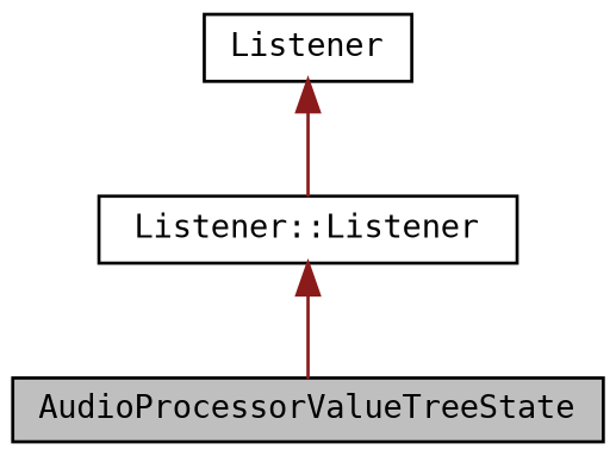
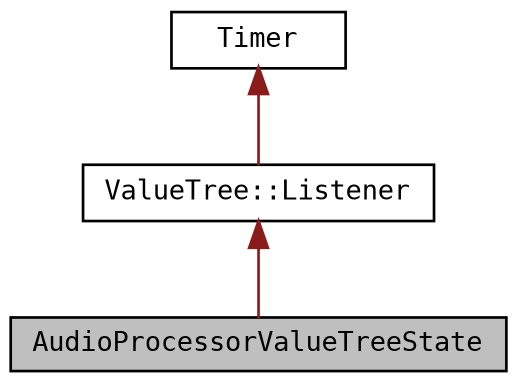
  digraph {
    fontname="DejaVu Sans Mono"
    node [color=black fontname="DejaVu Sans Mono" fontsize=10 shape=record]
    edge [color=firebrick4 dir=back fontname="DejaVu Sans Mono" fontsize=10 labelfontname=Helvetica labelfontsize=10 style=solid]
    n1 [fillcolor=grey75 fontcolor=black height=0.2 label=AudioProcessorValueTreeState style=filled width=0.4]
-   n2 [height=0.2 label=Listener width=0.4]
-   n3 [height=0.2 label="Listener::Listener" width=0.4]
+   n2 [height=0.2 label=Timer width=0.4]
+   n3 [height=0.2 label="ValueTree::Listener" width=0.4]
    n2 -> n3
    n3 -> n1
  }
